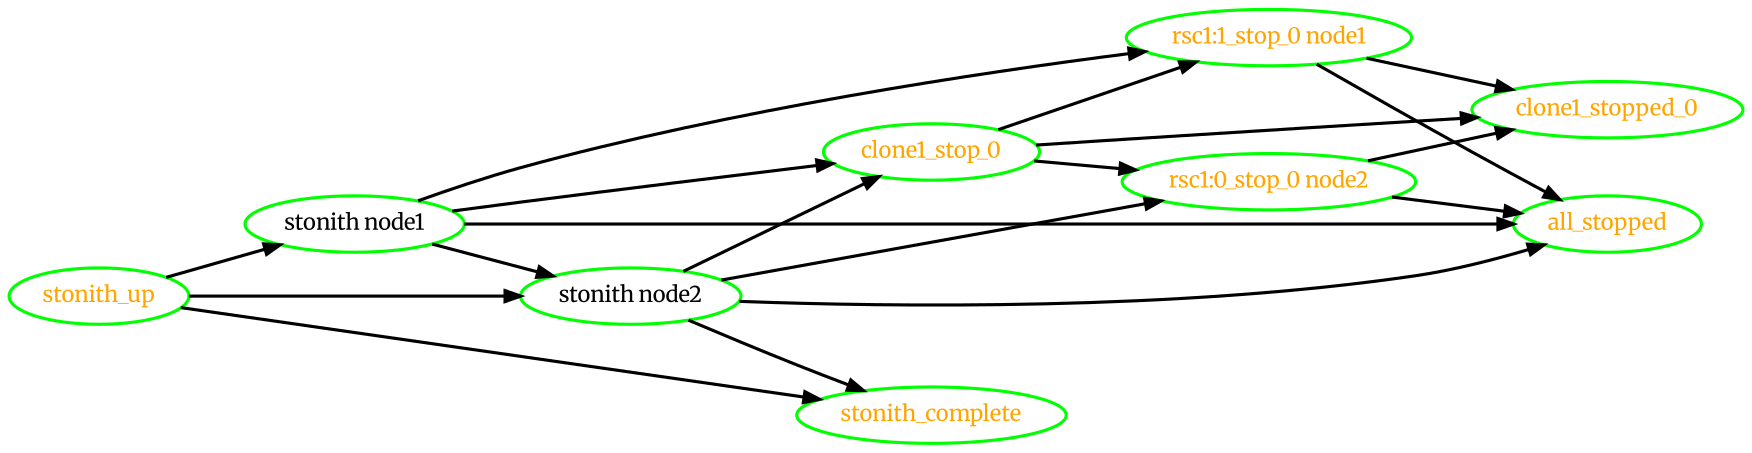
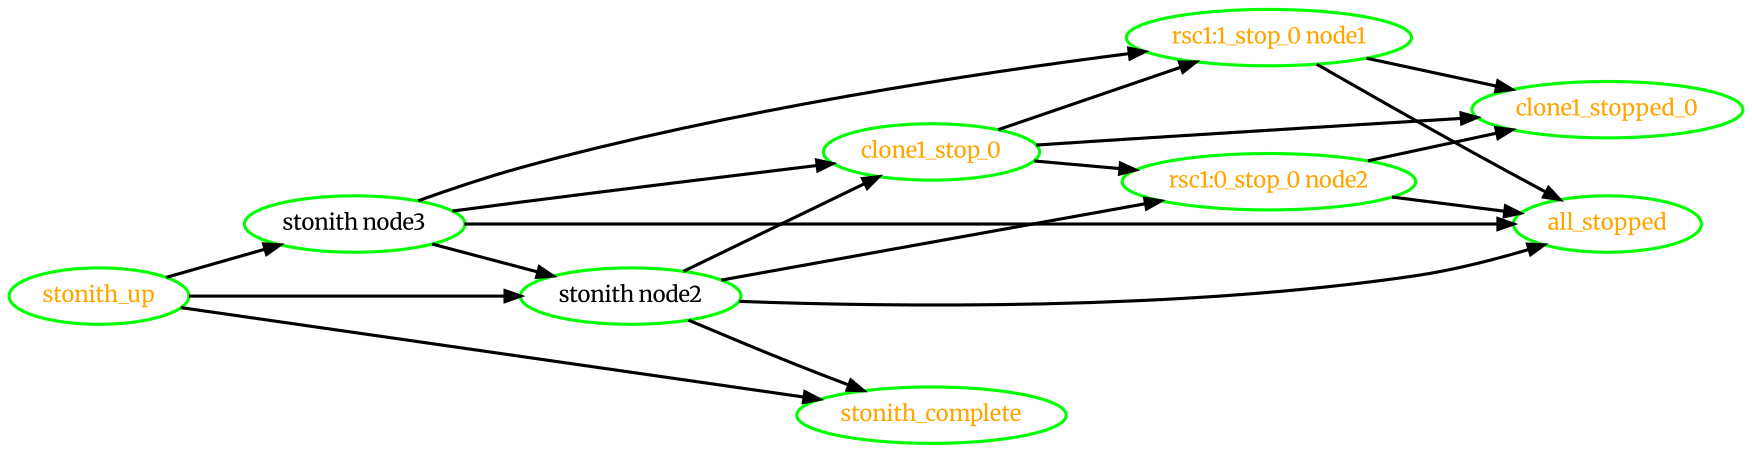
  digraph {
    rankdir=LR
    fontname=Merriweather
    node [color=green fontcolor=orange style=bold fontname=Merriweather]
    edge [style=bold fontname=Merriweather]
    all_stopped
    clone1_stop_0
    clone1_stopped_0
    "rsc1:0_stop_0 node2"
    "rsc1:1_stop_0 node1"
-   "stonith node1" [fontcolor=black]
+   "stonith node1" [fontcolor=black label="stonith node3"]
    "stonith node2" [fontcolor=black]
    stonith_complete
    stonith_up
    clone1_stop_0 -> clone1_stopped_0
    clone1_stop_0 -> "rsc1:0_stop_0 node2"
    clone1_stop_0 -> "rsc1:1_stop_0 node1"
    "rsc1:0_stop_0 node2" -> all_stopped
    "rsc1:0_stop_0 node2" -> clone1_stopped_0
    "rsc1:1_stop_0 node1" -> all_stopped
    "rsc1:1_stop_0 node1" -> clone1_stopped_0
    "stonith node1" -> all_stopped
    "stonith node1" -> clone1_stop_0
    "stonith node1" -> "rsc1:1_stop_0 node1"
    "stonith node1" -> "stonith node2"
    "stonith node2" -> all_stopped
    "stonith node2" -> clone1_stop_0
    "stonith node2" -> "rsc1:0_stop_0 node2"
    "stonith node2" -> stonith_complete
    stonith_up -> "stonith node1"
    stonith_up -> "stonith node2"
    stonith_up -> stonith_complete
  }
